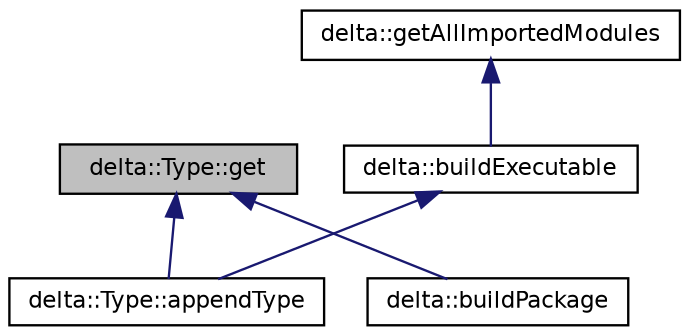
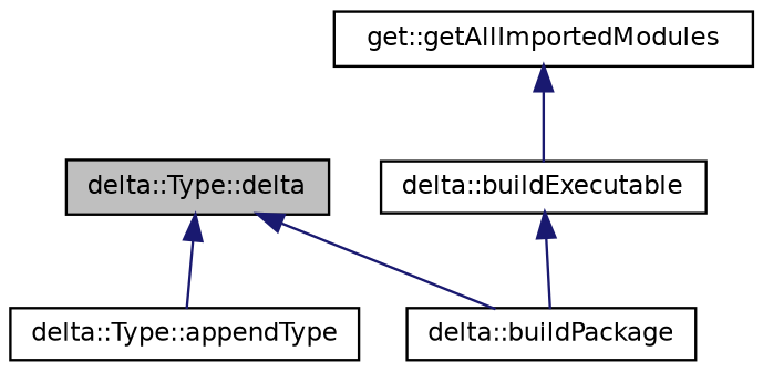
  digraph {
    rankdir=TB
    node [color=black fillcolor=white fontname=Helvetica fontsize=10 shape=record style=filled]
    edge [color=midnightblue dir=back fontname=Helvetica fontsize=10 labelfontname=Helvetica labelfontsize=10 style=solid]
-   n1 [fillcolor=grey75 fontcolor=black height=0.2 label="delta::Type::get" width=0.4]
+   n1 [fillcolor=grey75 fontcolor=black height=0.2 label="delta::Type::delta" width=0.4]
    n2 [height=0.2 label="delta::Type::appendType" width=0.4]
    n3 [height=0.2 label="delta::buildPackage" width=0.4]
-   n4 [height=0.2 label="delta::getAllImportedModules" width=0.4]
+   n4 [height=0.2 label="get::getAllImportedModules" width=0.4]
    n5 [height=0.2 label="delta::buildExecutable" width=0.4]
    n1 -> n2
    n1 -> n3
    n4 -> n5
-   n5 -> n2
+   n5 -> n3
  }
